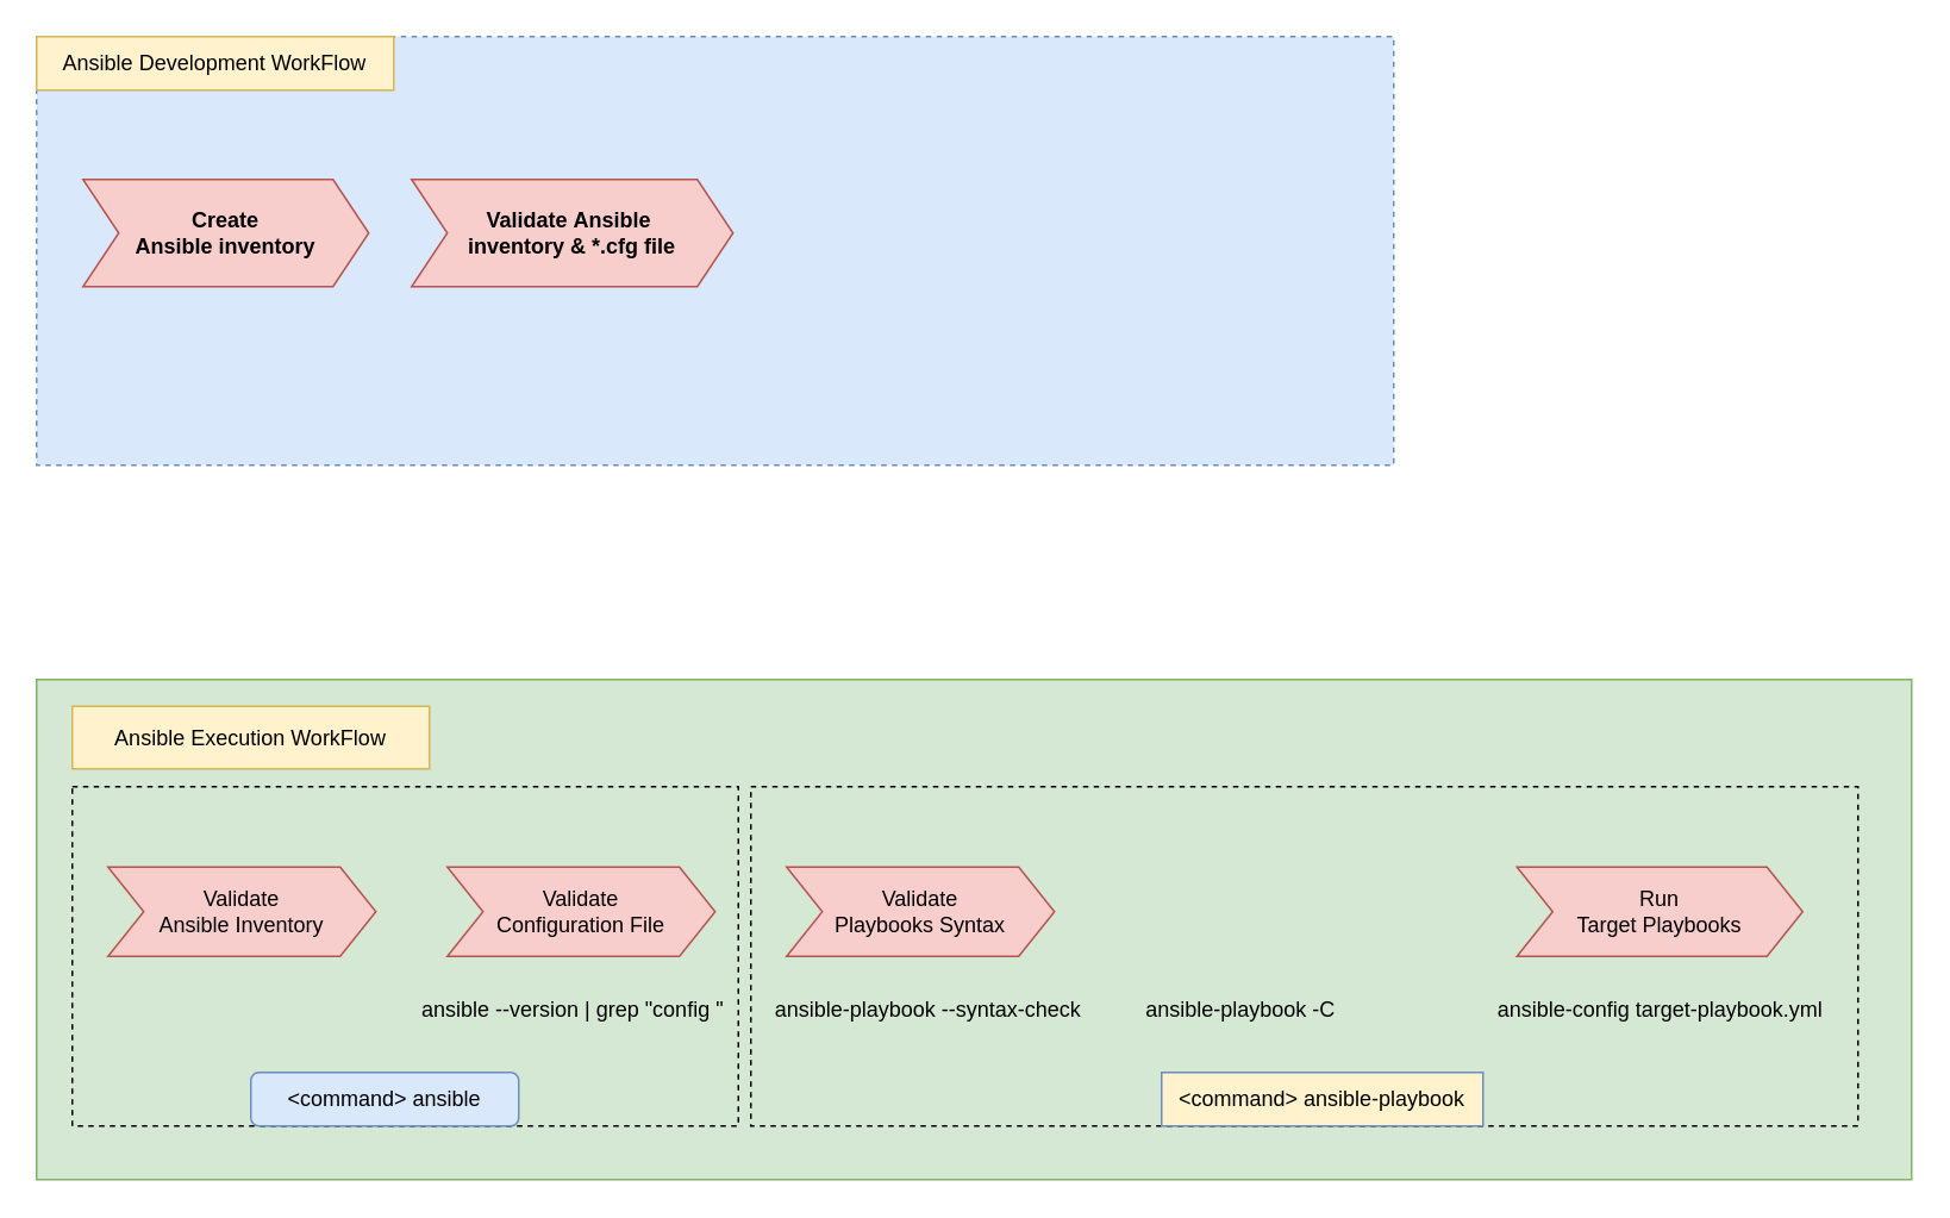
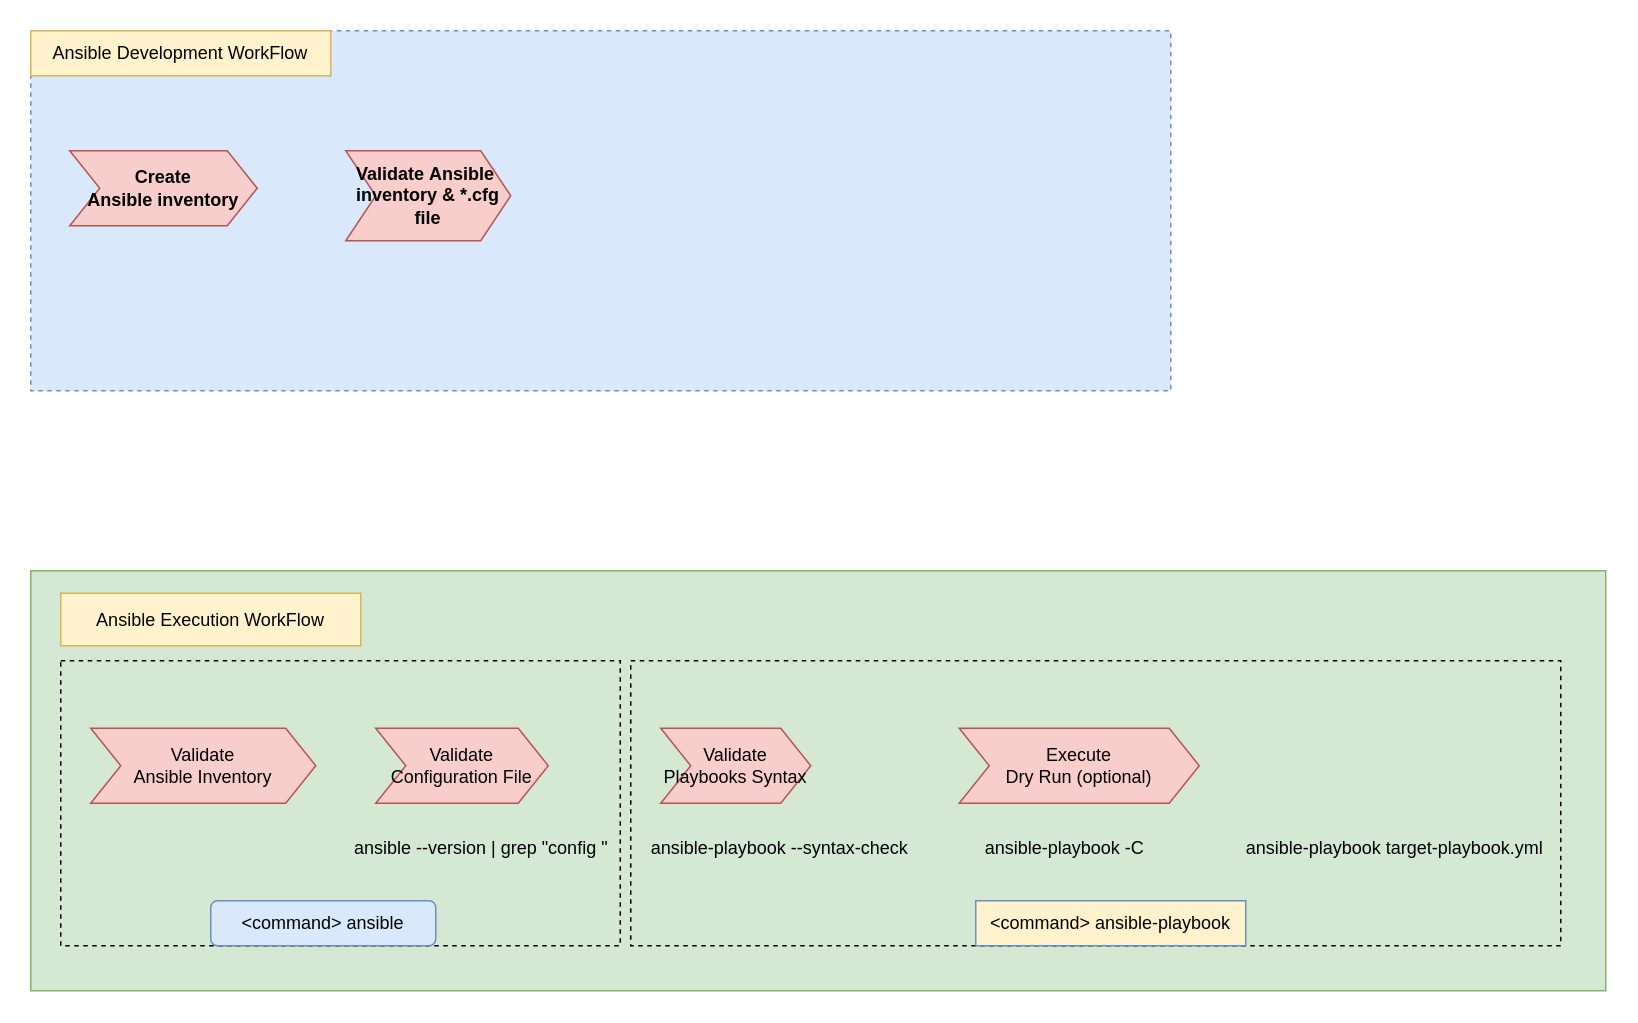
  <mxCell id="0" />
  <mxCell id="1" parent="0" />
  <mxCell id="2" value="" style="group" vertex="1" connectable="0" parent="1"><mxGeometry x="20" y="380" width="1050" height="280" as="geometry" /></mxCell>
  <mxCell id="3" value="" style="rounded=0;whiteSpace=wrap;html=1;fillColor=#d5e8d4;strokeColor=#82b366;" parent="2" vertex="1"><mxGeometry width="1050" height="280" as="geometry" /></mxCell>
  <mxCell id="4" value="Ansible Execution WorkFlow" style="rounded=0;whiteSpace=wrap;html=1;strokeColor=#d6b656;fillColor=#fff2cc;" parent="2" vertex="1"><mxGeometry x="20" y="15" width="200" height="35" as="geometry" /></mxCell>
  <mxCell id="5" value="" style="rounded=0;whiteSpace=wrap;html=1;fillColor=none;dashed=1;" vertex="1" parent="1"><mxGeometry x="420" y="440" width="620" height="190" as="geometry" /></mxCell>
  <mxCell id="6" value="" style="rounded=0;whiteSpace=wrap;html=1;fillColor=#dae8fc;strokeColor=#6c8ebf;dashed=1;" parent="1" vertex="1"><mxGeometry x="20" y="20" width="760" height="240" as="geometry" /></mxCell>
  <mxCell id="7" value="Ansible Development WorkFlow" style="rounded=0;whiteSpace=wrap;html=1;strokeColor=#d6b656;fillColor=#fff2cc;" parent="1" vertex="1"><mxGeometry x="20" y="20" width="200" height="30" as="geometry" /></mxCell>
- <mxCell id="8" value="&lt;div style=&quot;font-weight: 700&quot;&gt;&lt;div&gt;&lt;span&gt;Create&lt;/span&gt;&lt;br&gt;&lt;/div&gt;&lt;div&gt;Ansible inventory&lt;/div&gt;&lt;/div&gt;" style="shape=step;perimeter=stepPerimeter;whiteSpace=wrap;html=1;fixedSize=1;fillColor=#f8cecc;strokeColor=#b85450;" parent="1" vertex="1"><mxGeometry x="46" y="100" width="160" height="60" as="geometry" /></mxCell>
- <mxCell id="9" value="&lt;div style=&quot;font-weight: 700&quot;&gt;&lt;div&gt;&lt;span&gt;Validate&amp;nbsp;&lt;/span&gt;&lt;span&gt;Ansible&amp;nbsp;&lt;/span&gt;&lt;br&gt;&lt;/div&gt;&lt;div&gt;&lt;span&gt;inventory &amp;amp; *.cfg file&lt;/span&gt;&lt;/div&gt;&lt;/div&gt;" style="shape=step;perimeter=stepPerimeter;whiteSpace=wrap;html=1;fixedSize=1;fillColor=#f8cecc;strokeColor=#b85450;" parent="1" vertex="1"><mxGeometry x="230" y="100" width="180" height="60" as="geometry" /></mxCell>
- <mxCell id="10" value="&lt;div&gt;Validate &lt;br&gt;&lt;/div&gt;&lt;div&gt;Playbooks Syntax&lt;/div&gt;" style="shape=step;perimeter=stepPerimeter;whiteSpace=wrap;html=1;fixedSize=1;fillColor=#f8cecc;strokeColor=#b85450;fontStyle=0" vertex="1" parent="1"><mxGeometry x="440" y="485" width="150" height="50" as="geometry" /></mxCell>
+ <mxCell id="8" value="&lt;div style=&quot;font-weight: 700&quot;&gt;&lt;div&gt;&lt;span&gt;Create&lt;/span&gt;&lt;br&gt;&lt;/div&gt;&lt;div&gt;Ansible inventory&lt;/div&gt;&lt;/div&gt;" style="shape=step;perimeter=stepPerimeter;whiteSpace=wrap;html=1;fixedSize=1;fillColor=#f8cecc;strokeColor=#b85450;" parent="1" vertex="1"><mxGeometry x="46" y="100" width="125" height="50" as="geometry" /></mxCell>
+ <mxCell id="9" value="&lt;div style=&quot;font-weight: 700&quot;&gt;&lt;div&gt;&lt;span&gt;Validate&amp;nbsp;&lt;/span&gt;&lt;span&gt;Ansible&amp;nbsp;&lt;/span&gt;&lt;br&gt;&lt;/div&gt;&lt;div&gt;&lt;span&gt;inventory &amp;amp; *.cfg file&lt;/span&gt;&lt;/div&gt;&lt;/div&gt;" style="shape=step;perimeter=stepPerimeter;whiteSpace=wrap;html=1;fixedSize=1;fillColor=#f8cecc;strokeColor=#b85450;" parent="1" vertex="1"><mxGeometry x="230" y="100" width="110" height="60" as="geometry" /></mxCell>
+ <mxCell id="10" value="&lt;div&gt;Validate &lt;br&gt;&lt;/div&gt;&lt;div&gt;Playbooks Syntax&lt;/div&gt;" style="shape=step;perimeter=stepPerimeter;whiteSpace=wrap;html=1;fixedSize=1;fillColor=#f8cecc;strokeColor=#b85450;fontStyle=0" vertex="1" parent="1"><mxGeometry x="440" y="485" width="100" height="50" as="geometry" /></mxCell>
  <mxCell id="11" value="&lt;div&gt;ansible-playbook --syntax-check &lt;/div&gt;" style="text;html=1;align=center;verticalAlign=middle;resizable=0;points=[];autosize=1;strokeColor=none;fillColor=none;" vertex="1" parent="1"><mxGeometry x="424" y="555" width="190" height="20" as="geometry" /></mxCell>
- <mxCell id="13" value="&lt;div&gt;ansible-playbook -C &lt;/div&gt;" style="text;html=1;align=center;verticalAlign=middle;resizable=0;points=[];autosize=1;strokeColor=none;fillColor=none;" vertex="1" parent="1"><mxGeometry x="634" y="555" width="120" height="20" as="geometry" /></mxCell>
- <mxCell id="14" value="&lt;div&gt;Run&lt;br&gt;&lt;/div&gt;&lt;div&gt;Target Playbooks&lt;br&gt;&lt;/div&gt;" style="shape=step;perimeter=stepPerimeter;whiteSpace=wrap;html=1;fixedSize=1;fillColor=#f8cecc;strokeColor=#b85450;fontStyle=0" vertex="1" parent="1"><mxGeometry x="849" y="485" width="160" height="50" as="geometry" /></mxCell>
- <mxCell id="15" value="&lt;div&gt;ansible-config target-playbook.yml &lt;/div&gt;" style="text;html=1;align=center;verticalAlign=middle;resizable=0;points=[];autosize=1;strokeColor=none;fillColor=none;" vertex="1" parent="1"><mxGeometry x="824" y="555" width="210" height="20" as="geometry" /></mxCell>
+ <mxCell id="12" value="&lt;div&gt;Execute&lt;br&gt;&lt;/div&gt;&lt;div&gt;Dry Run (optional)&lt;br&gt;&lt;/div&gt;" style="shape=step;perimeter=stepPerimeter;whiteSpace=wrap;html=1;fixedSize=1;fillColor=#f8cecc;strokeColor=#b85450;fontStyle=0" vertex="1" parent="1"><mxGeometry x="639" y="485" width="160" height="50" as="geometry" /></mxCell>
+ <mxCell id="13" value="&lt;div&gt;ansible-playbook -C &lt;/div&gt;" style="text;html=1;align=center;verticalAlign=middle;resizable=0;points=[];autosize=1;strokeColor=none;fillColor=none;" vertex="1" parent="1"><mxGeometry x="649" y="555" width="120" height="20" as="geometry" /></mxCell>
+ <mxCell id="15" value="&lt;div&gt;ansible-playbook target-playbook.yml &lt;/div&gt;" style="text;html=1;align=center;verticalAlign=middle;resizable=0;points=[];autosize=1;strokeColor=none;fillColor=none;" vertex="1" parent="1"><mxGeometry x="824" y="555" width="210" height="20" as="geometry" /></mxCell>
  <mxCell id="16" value="&lt;div&gt;Validate &lt;br&gt;&lt;/div&gt;&lt;div&gt;Ansible Inventory&lt;br&gt;&lt;/div&gt;" style="shape=step;perimeter=stepPerimeter;whiteSpace=wrap;html=1;fixedSize=1;fillColor=#f8cecc;strokeColor=#b85450;fontStyle=0" vertex="1" parent="1"><mxGeometry x="60" y="485" width="150" height="50" as="geometry" /></mxCell>
- <mxCell id="17" value="&lt;div&gt;Validate &lt;br&gt;&lt;/div&gt;&lt;div&gt;Configuration File&lt;br&gt;&lt;/div&gt;" style="shape=step;perimeter=stepPerimeter;whiteSpace=wrap;html=1;fixedSize=1;fillColor=#f8cecc;strokeColor=#b85450;fontStyle=0" vertex="1" parent="1"><mxGeometry x="250" y="485" width="150" height="50" as="geometry" /></mxCell>
+ <mxCell id="17" value="&lt;div&gt;Validate &lt;br&gt;&lt;/div&gt;&lt;div&gt;Configuration File&lt;br&gt;&lt;/div&gt;" style="shape=step;perimeter=stepPerimeter;whiteSpace=wrap;html=1;fixedSize=1;fillColor=#f8cecc;strokeColor=#b85450;fontStyle=0" vertex="1" parent="1"><mxGeometry x="250" y="485" width="115" height="50" as="geometry" /></mxCell>
  <mxCell id="18" value="&lt;div&gt;ansible --version | grep &quot;config &quot; &lt;/div&gt;" style="text;html=1;align=center;verticalAlign=middle;resizable=0;points=[];autosize=1;strokeColor=none;fillColor=none;" vertex="1" parent="1"><mxGeometry x="230" y="555" width="180" height="20" as="geometry" /></mxCell>
  <mxCell id="19" value="&amp;lt;command&amp;gt; ansible-playbook" style="rounded=0;whiteSpace=wrap;html=1;strokeColor=#6c8ebf;fillColor=#fff2cc;" vertex="1" parent="1"><mxGeometry x="650" y="600" width="180" height="30" as="geometry" /></mxCell>
  <mxCell id="20" value="" style="rounded=0;whiteSpace=wrap;html=1;fillColor=none;dashed=1;" vertex="1" parent="1"><mxGeometry x="40" y="440" width="373" height="190" as="geometry" /></mxCell>
  <mxCell id="21" value="&amp;lt;command&amp;gt; ansible" style="whiteSpace=wrap;html=1;strokeColor=#6c8ebf;fillColor=#dae8fc;rounded=1;" vertex="1" parent="1"><mxGeometry x="140" y="600" width="150" height="30" as="geometry" /></mxCell>
